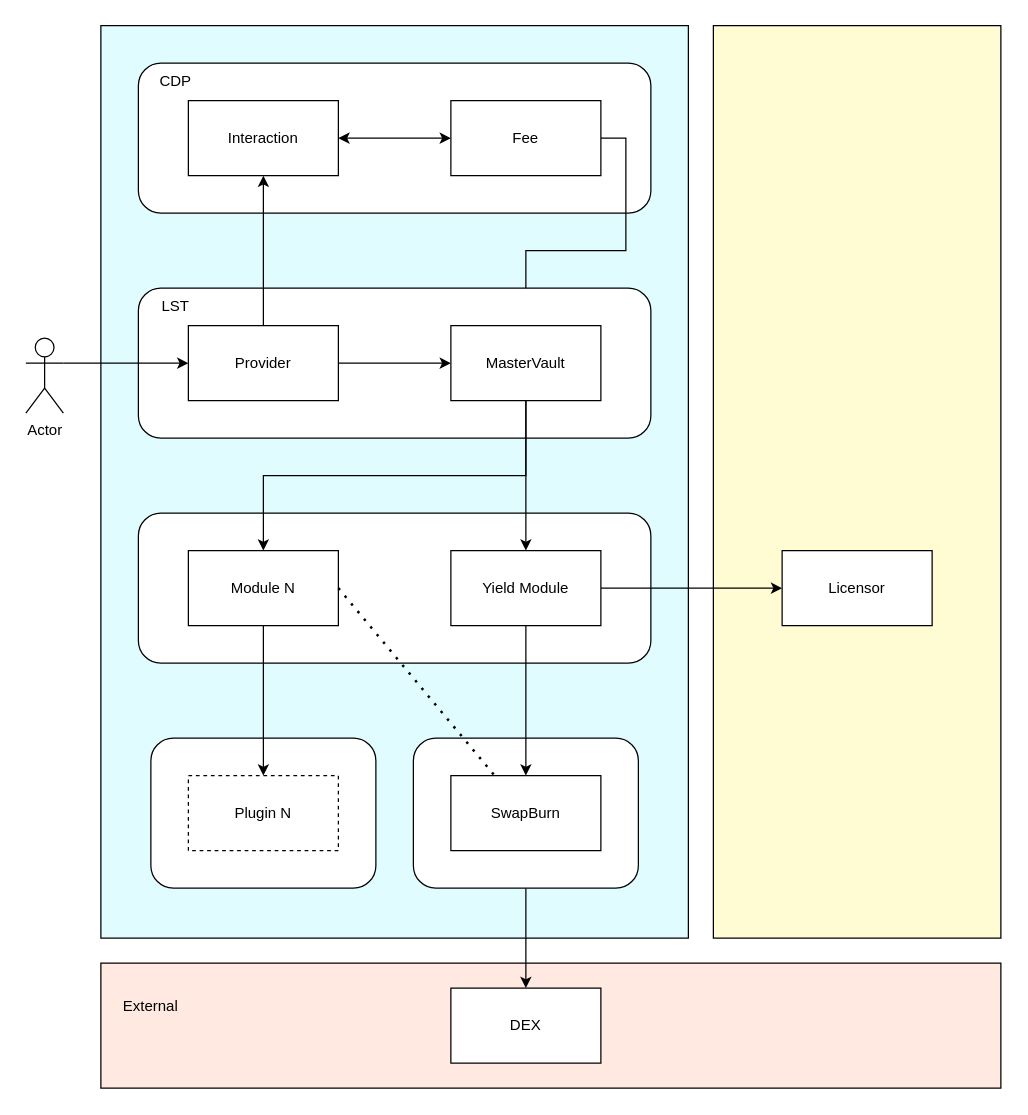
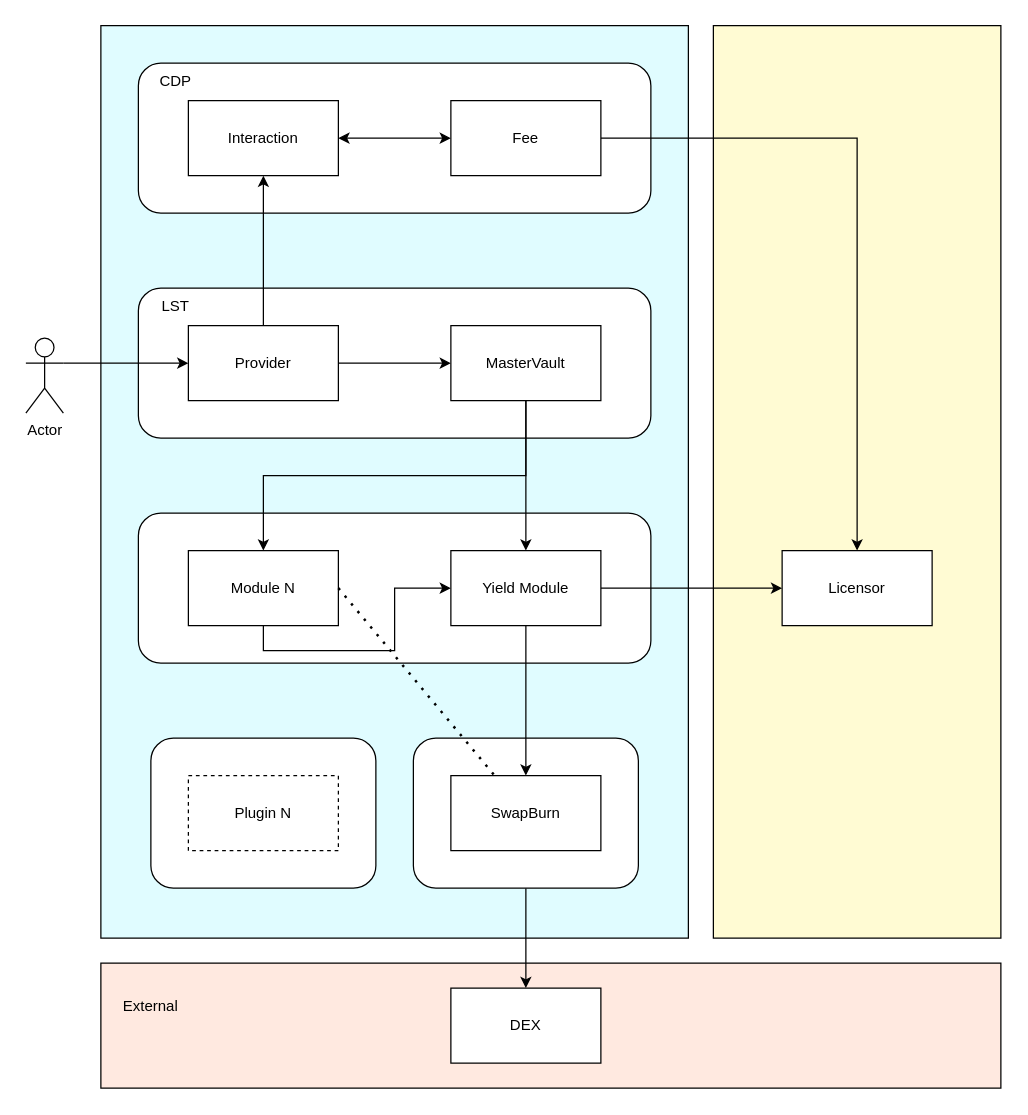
  <mxCell id="0" />
  <mxCell id="1" parent="0" />
  <mxCell id="2" value="" style="rounded=0;whiteSpace=wrap;html=1;fillColor=#FFE9E0;" vertex="1" parent="1"><mxGeometry x="80" y="770" width="720" height="100" as="geometry" /></mxCell>
  <mxCell id="3" value="" style="rounded=0;whiteSpace=wrap;html=1;fillColor=#E0FCFF;" vertex="1" parent="1"><mxGeometry x="80" y="20" width="470" height="730" as="geometry" /></mxCell>
  <mxCell id="4" value="" style="rounded=1;whiteSpace=wrap;html=1;" vertex="1" parent="1"><mxGeometry x="120" y="590" width="180" height="120" as="geometry" /></mxCell>
  <mxCell id="5" style="edgeStyle=orthogonalEdgeStyle;rounded=0;orthogonalLoop=1;jettySize=auto;html=1;exitX=0.5;exitY=1;exitDx=0;exitDy=0;entryX=0.5;entryY=0;entryDx=0;entryDy=0;" edge="1" parent="1" source="6" target="31"><mxGeometry relative="1" as="geometry" /></mxCell>
  <mxCell id="6" value="" style="rounded=1;whiteSpace=wrap;html=1;fontStyle=1" vertex="1" parent="1"><mxGeometry x="330" y="590" width="180" height="120" as="geometry" /></mxCell>
  <mxCell id="7" value="" style="rounded=1;whiteSpace=wrap;html=1;" vertex="1" parent="1"><mxGeometry x="110" y="410" width="410" height="120" as="geometry" /></mxCell>
  <mxCell id="8" value="" style="rounded=0;whiteSpace=wrap;html=1;fillColor=#FFFBD3;" vertex="1" parent="1"><mxGeometry x="570" y="20" width="230" height="730" as="geometry" /></mxCell>
  <mxCell id="9" value="" style="rounded=1;whiteSpace=wrap;html=1;" vertex="1" parent="1"><mxGeometry x="110" y="50" width="410" height="120" as="geometry" /></mxCell>
  <mxCell id="10" value="Interaction" style="rounded=0;whiteSpace=wrap;html=1;" vertex="1" parent="1"><mxGeometry x="150" y="80" width="120" height="60" as="geometry" /></mxCell>
- <mxCell id="11" style="edgeStyle=orthogonalEdgeStyle;rounded=0;orthogonalLoop=1;jettySize=auto;html=1;exitX=1;exitY=0.5;exitDx=0;exitDy=0;" edge="1" parent="1" source="12" target="19"><mxGeometry relative="1" as="geometry" /></mxCell>
+ <mxCell id="11" style="edgeStyle=orthogonalEdgeStyle;rounded=0;orthogonalLoop=1;jettySize=auto;html=1;exitX=1;exitY=0.5;exitDx=0;exitDy=0;entryX=0.5;entryY=0;entryDx=0;entryDy=0;" edge="1" parent="1" source="12" target="27"><mxGeometry relative="1" as="geometry" /></mxCell>
  <mxCell id="12" value="Fee" style="rounded=0;whiteSpace=wrap;html=1;" vertex="1" parent="1"><mxGeometry x="360" y="80" width="120" height="60" as="geometry" /></mxCell>
  <mxCell id="13" value="" style="rounded=1;whiteSpace=wrap;html=1;" vertex="1" parent="1"><mxGeometry x="110" y="230" width="410" height="120" as="geometry" /></mxCell>
  <mxCell id="14" style="edgeStyle=orthogonalEdgeStyle;rounded=0;orthogonalLoop=1;jettySize=auto;html=1;exitX=1;exitY=0.5;exitDx=0;exitDy=0;entryX=0;entryY=0.5;entryDx=0;entryDy=0;" edge="1" parent="1" source="16" target="19"><mxGeometry relative="1" as="geometry" /></mxCell>
  <mxCell id="15" style="edgeStyle=orthogonalEdgeStyle;rounded=0;orthogonalLoop=1;jettySize=auto;html=1;exitX=0.5;exitY=0;exitDx=0;exitDy=0;entryX=0.5;entryY=1;entryDx=0;entryDy=0;" edge="1" parent="1" source="16" target="10"><mxGeometry relative="1" as="geometry" /></mxCell>
  <mxCell id="16" value="Provider" style="rounded=0;whiteSpace=wrap;html=1;" vertex="1" parent="1"><mxGeometry x="150" y="260" width="120" height="60" as="geometry" /></mxCell>
  <mxCell id="17" style="edgeStyle=orthogonalEdgeStyle;rounded=0;orthogonalLoop=1;jettySize=auto;html=1;exitX=0.5;exitY=1;exitDx=0;exitDy=0;entryX=0.5;entryY=0;entryDx=0;entryDy=0;" edge="1" parent="1" source="19" target="24"><mxGeometry relative="1" as="geometry" /></mxCell>
  <mxCell id="18" style="edgeStyle=orthogonalEdgeStyle;rounded=0;orthogonalLoop=1;jettySize=auto;html=1;exitX=0.5;exitY=1;exitDx=0;exitDy=0;entryX=0.5;entryY=0;entryDx=0;entryDy=0;" edge="1" parent="1" source="19" target="21"><mxGeometry relative="1" as="geometry" /></mxCell>
  <mxCell id="19" value="MasterVault" style="rounded=0;whiteSpace=wrap;html=1;" vertex="1" parent="1"><mxGeometry x="360" y="260" width="120" height="60" as="geometry" /></mxCell>
- <mxCell id="20" style="edgeStyle=orthogonalEdgeStyle;rounded=0;orthogonalLoop=1;jettySize=auto;html=1;exitX=0.5;exitY=1;exitDx=0;exitDy=0;entryX=0.5;entryY=0;entryDx=0;entryDy=0;" edge="1" parent="1" source="21" target="29"><mxGeometry relative="1" as="geometry" /></mxCell>
+ <mxCell id="20" style="edgeStyle=orthogonalEdgeStyle;rounded=0;orthogonalLoop=1;jettySize=auto;html=1;exitX=0.5;exitY=1;exitDx=0;exitDy=0;" edge="1" parent="1" source="21" target="24"><mxGeometry relative="1" as="geometry" /></mxCell>
  <mxCell id="21" value="Module N" style="rounded=0;whiteSpace=wrap;html=1;" vertex="1" parent="1"><mxGeometry x="150" y="440" width="120" height="60" as="geometry" /></mxCell>
  <mxCell id="22" style="edgeStyle=orthogonalEdgeStyle;rounded=0;orthogonalLoop=1;jettySize=auto;html=1;exitX=1;exitY=0.5;exitDx=0;exitDy=0;entryX=0;entryY=0.5;entryDx=0;entryDy=0;" edge="1" parent="1" source="24" target="27"><mxGeometry relative="1" as="geometry" /></mxCell>
  <mxCell id="23" style="edgeStyle=orthogonalEdgeStyle;rounded=0;orthogonalLoop=1;jettySize=auto;html=1;exitX=0.5;exitY=1;exitDx=0;exitDy=0;entryX=0.5;entryY=0;entryDx=0;entryDy=0;" edge="1" parent="1" source="24" target="30"><mxGeometry relative="1" as="geometry" /></mxCell>
  <mxCell id="24" value="Yield Module" style="rounded=0;whiteSpace=wrap;html=1;" vertex="1" parent="1"><mxGeometry x="360" y="440" width="120" height="60" as="geometry" /></mxCell>
  <mxCell id="25" value="CDP" style="text;html=1;align=center;verticalAlign=middle;whiteSpace=wrap;rounded=0;" vertex="1" parent="1"><mxGeometry x="110" y="50" width="60" height="30" as="geometry" /></mxCell>
  <mxCell id="26" value="LST" style="text;html=1;align=center;verticalAlign=middle;whiteSpace=wrap;rounded=0;" vertex="1" parent="1"><mxGeometry x="110" y="230" width="60" height="30" as="geometry" /></mxCell>
  <mxCell id="27" value="Licensor" style="rounded=0;whiteSpace=wrap;html=1;" vertex="1" parent="1"><mxGeometry x="625" y="440" width="120" height="60" as="geometry" /></mxCell>
  <mxCell id="28" value="" style="endArrow=none;dashed=1;html=1;dashPattern=1 3;strokeWidth=2;rounded=0;exitX=1;exitY=0.5;exitDx=0;exitDy=0;" edge="1" parent="1" source="21" target="30"><mxGeometry width="50" height="50" relative="1" as="geometry"><mxPoint x="0" y="540" as="sourcePoint" /><mxPoint x="50" y="490" as="targetPoint" /></mxGeometry></mxCell>
  <mxCell id="29" value="Plugin N" style="rounded=0;whiteSpace=wrap;html=1;dashed=1;" vertex="1" parent="1"><mxGeometry x="150" y="620" width="120" height="60" as="geometry" /></mxCell>
  <mxCell id="30" value="SwapBurn" style="rounded=0;whiteSpace=wrap;html=1;" vertex="1" parent="1"><mxGeometry x="360" y="620" width="120" height="60" as="geometry" /></mxCell>
  <mxCell id="31" value="DEX" style="rounded=0;whiteSpace=wrap;html=1;" vertex="1" parent="1"><mxGeometry x="360" y="790" width="120" height="60" as="geometry" /></mxCell>
  <mxCell id="32" style="edgeStyle=orthogonalEdgeStyle;rounded=0;orthogonalLoop=1;jettySize=auto;html=1;exitX=1;exitY=0.333;exitDx=0;exitDy=0;exitPerimeter=0;entryX=0;entryY=0.5;entryDx=0;entryDy=0;" edge="1" parent="1" source="33" target="16"><mxGeometry relative="1" as="geometry" /></mxCell>
  <mxCell id="33" value="Actor" style="shape=umlActor;verticalLabelPosition=bottom;verticalAlign=top;html=1;outlineConnect=0;" vertex="1" parent="1"><mxGeometry x="20" y="270" width="30" height="60" as="geometry" /></mxCell>
  <mxCell id="34" value="External" style="text;html=1;align=center;verticalAlign=middle;whiteSpace=wrap;rounded=0;" vertex="1" parent="1"><mxGeometry x="90" y="790" width="60" height="30" as="geometry" /></mxCell>
  <mxCell id="35" value="" style="endArrow=classic;startArrow=classic;html=1;rounded=0;entryX=0;entryY=0.5;entryDx=0;entryDy=0;exitX=1;exitY=0.5;exitDx=0;exitDy=0;" edge="1" parent="1" source="10" target="12"><mxGeometry width="50" height="50" relative="1" as="geometry"><mxPoint x="10" y="180" as="sourcePoint" /><mxPoint x="60" y="130" as="targetPoint" /></mxGeometry></mxCell>
